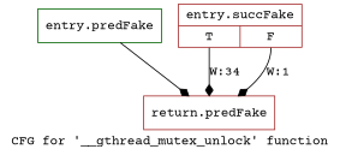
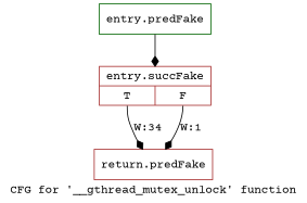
  digraph {
    fontname="Courier Prime"
    label="CFG for '__gthread_mutex_unlock' function"
    node [color=brown fontname="Courier Prime" shape=record filename="/tools/Xilinx/Vitis_HLS/2023.1/tps/lnx64/gcc-8.3.0/lib/gcc/x86_64-pc-linux-gnu/8.3.0/../../../../include/c++/8.3.0/x86_64-pc-linux-gnu/bits/gthr-default.h"]
    edge [arrowhead=diamond execusionnum=33 filename="/tools/Xilinx/Vitis_HLS/2023.1/tps/lnx64/gcc-8.3.0/lib/gcc/x86_64-pc-linux-gnu/8.3.0/../../../../include/c++/8.3.0/x86_64-pc-linux-gnu/bits/gthr-default.h" fontname="Courier Prime"]
    n1 [color=darkgreen label="{entry.predFake}" filename=""]
    n2 [label="{entry.succFake|{<s0>T|<s1>F}}" linenumber=777]
    n3 [label="{return.predFake}" linenumber=781]
-   n1 -> n3
+   n1 -> n2
    n2 -> n3 [label="W:34" tailport=s0]
    n2 -> n3 [execusionnum=0 label="W:1" tailport=s1]
  }
